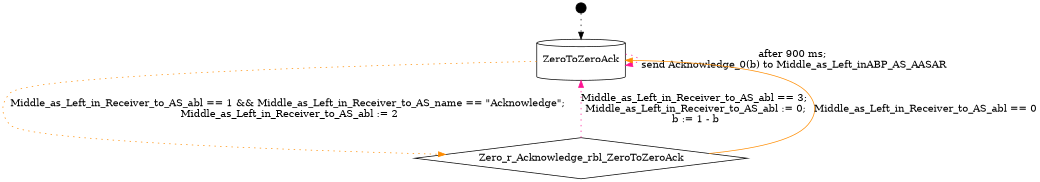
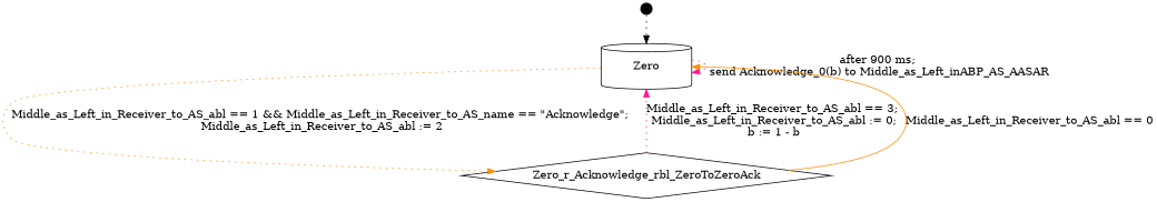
  digraph {
    compound=true
    rank=LR
    edge [color=deeppink style=dotted]
    Zero_extra [height=0.2 shape=point]
-   Zero [height=0.8 shape=cylinder width=1.6 label=ZeroToZeroAck]
+   Zero [height=0.8 shape=cylinder width=1.6]
    Zero_r_Acknowledge_rbl_ZeroToZeroAck [height=0.8 shape=diamond width=1.6]
    Zero_extra -> Zero [color=black]
    Zero -> Zero [label="after 900 ms;\n send Acknowledge_0(b) to Middle_as_Left_inABP_AS_AASAR"]
    Zero -> Zero_r_Acknowledge_rbl_ZeroToZeroAck [label="Middle_as_Left_in_Receiver_to_AS_abl == 1 && Middle_as_Left_in_Receiver_to_AS_name == \"Acknowledge\";\n Middle_as_Left_in_Receiver_to_AS_abl := 2" color=darkorange]
    Zero_r_Acknowledge_rbl_ZeroToZeroAck -> Zero [label="Middle_as_Left_in_Receiver_to_AS_abl == 3;\n Middle_as_Left_in_Receiver_to_AS_abl := 0;\n b := 1 - b"]
    Zero_r_Acknowledge_rbl_ZeroToZeroAck -> Zero [label="Middle_as_Left_in_Receiver_to_AS_abl == 0" color=darkorange style=solid]
  }
